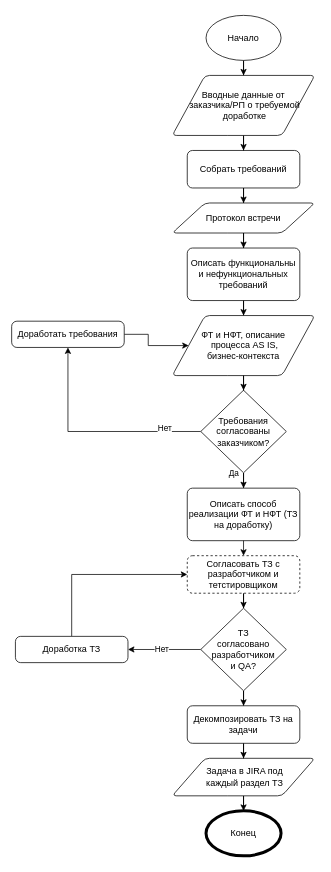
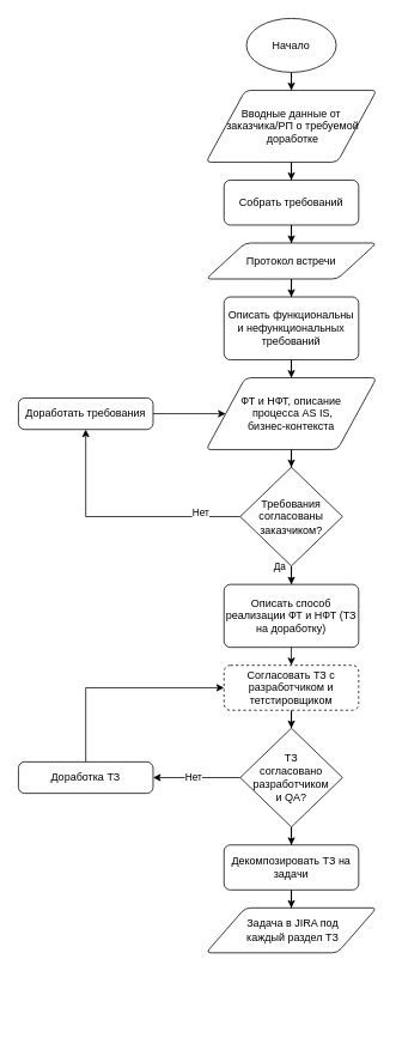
  <mxCell id="0" />
  <mxCell id="1" parent="0" />
  <mxCell id="2" style="edgeStyle=orthogonalEdgeStyle;rounded=0;orthogonalLoop=1;jettySize=auto;html=1;entryX=0.5;entryY=0;entryDx=0;entryDy=0;" edge="1" parent="1" source="3" target="7"><mxGeometry relative="1" as="geometry" /></mxCell>
  <mxCell id="3" value="Начало" style="strokeWidth=1;html=1;shape=mxgraph.flowchart.start_1;whiteSpace=wrap;" vertex="1" parent="1"><mxGeometry x="274" y="20" width="100" height="60" as="geometry" /></mxCell>
  <mxCell id="4" style="edgeStyle=orthogonalEdgeStyle;rounded=0;orthogonalLoop=1;jettySize=auto;html=1;entryX=0.5;entryY=0;entryDx=0;entryDy=0;" edge="1" parent="1" source="5" target="18"><mxGeometry relative="1" as="geometry" /></mxCell>
  <mxCell id="5" value="Собрать требований" style="rounded=1;whiteSpace=wrap;html=1;absoluteArcSize=1;arcSize=14;strokeWidth=1;" vertex="1" parent="1"><mxGeometry x="249" y="200" width="150" height="50" as="geometry" /></mxCell>
  <mxCell id="6" style="edgeStyle=orthogonalEdgeStyle;rounded=0;orthogonalLoop=1;jettySize=auto;html=1;entryX=0.5;entryY=0;entryDx=0;entryDy=0;" edge="1" parent="1" source="7" target="5"><mxGeometry relative="1" as="geometry" /></mxCell>
  <mxCell id="7" value="Вводные данные от&lt;br&gt;&amp;nbsp;заказчика/РП о требуемой&lt;br&gt;&amp;nbsp;доработке" style="shape=parallelogram;html=1;strokeWidth=1;perimeter=parallelogramPerimeter;whiteSpace=wrap;rounded=1;arcSize=12;size=0.23;" vertex="1" parent="1"><mxGeometry x="229" y="100" width="190" height="80" as="geometry" /></mxCell>
  <mxCell id="8" style="edgeStyle=orthogonalEdgeStyle;rounded=0;orthogonalLoop=1;jettySize=auto;html=1;entryX=0.5;entryY=1;entryDx=0;entryDy=0;" edge="1" parent="1" source="12" target="20"><mxGeometry relative="1" as="geometry"><mxPoint x="110" y="710" as="targetPoint" /></mxGeometry></mxCell>
  <mxCell id="9" value="Нет" style="edgeLabel;html=1;align=center;verticalAlign=middle;resizable=0;points=[];" vertex="1" connectable="0" parent="8"><mxGeometry x="-0.663" y="-4" relative="1" as="geometry"><mxPoint as="offset" /></mxGeometry></mxCell>
  <mxCell id="10" style="edgeStyle=orthogonalEdgeStyle;rounded=0;orthogonalLoop=1;jettySize=auto;html=1;entryX=0.5;entryY=0;entryDx=0;entryDy=0;" edge="1" parent="1" source="12" target="21"><mxGeometry relative="1" as="geometry" /></mxCell>
  <mxCell id="11" value="Да" style="edgeLabel;html=1;align=center;verticalAlign=middle;resizable=0;points=[];" vertex="1" connectable="0" parent="10"><mxGeometry x="0.529" y="-2" relative="1" as="geometry"><mxPoint x="-12" y="-6" as="offset" /></mxGeometry></mxCell>
  <mxCell id="12" value="Требования согласованы заказчиком?" style="strokeWidth=1;html=1;shape=mxgraph.flowchart.decision;whiteSpace=wrap;" vertex="1" parent="1"><mxGeometry x="267" y="519.5" width="114" height="110" as="geometry" /></mxCell>
  <mxCell id="13" style="edgeStyle=orthogonalEdgeStyle;rounded=0;orthogonalLoop=1;jettySize=auto;html=1;entryX=0.5;entryY=0;entryDx=0;entryDy=0;" edge="1" parent="1" source="14" target="16"><mxGeometry relative="1" as="geometry" /></mxCell>
  <mxCell id="14" value="Описать функциональны и нефункциональных требований" style="rounded=1;whiteSpace=wrap;html=1;absoluteArcSize=1;arcSize=14;strokeWidth=1;" vertex="1" parent="1"><mxGeometry x="249" y="330" width="150" height="70" as="geometry" /></mxCell>
  <mxCell id="15" style="edgeStyle=orthogonalEdgeStyle;rounded=0;orthogonalLoop=1;jettySize=auto;html=1;entryX=0.5;entryY=0;entryDx=0;entryDy=0;entryPerimeter=0;" edge="1" parent="1" source="16" target="12"><mxGeometry relative="1" as="geometry" /></mxCell>
  <mxCell id="16" value="ФТ и НФТ, описание&lt;br&gt;&amp;nbsp;процесса AS IS,&lt;br&gt;бизнес-контекста" style="shape=parallelogram;html=1;strokeWidth=1;perimeter=parallelogramPerimeter;whiteSpace=wrap;rounded=1;arcSize=12;size=0.23;" vertex="1" parent="1"><mxGeometry x="229" y="420" width="190" height="80" as="geometry" /></mxCell>
  <mxCell id="17" style="edgeStyle=orthogonalEdgeStyle;rounded=0;orthogonalLoop=1;jettySize=auto;html=1;entryX=0.5;entryY=0;entryDx=0;entryDy=0;" edge="1" parent="1" source="18" target="14"><mxGeometry relative="1" as="geometry" /></mxCell>
  <mxCell id="18" value="Протокол встречи" style="shape=parallelogram;html=1;strokeWidth=1;perimeter=parallelogramPerimeter;whiteSpace=wrap;rounded=1;arcSize=12;size=0.23;" vertex="1" parent="1"><mxGeometry x="229" y="270" width="190" height="40" as="geometry" /></mxCell>
  <mxCell id="19" style="edgeStyle=orthogonalEdgeStyle;rounded=0;orthogonalLoop=1;jettySize=auto;html=1;entryX=0;entryY=0.5;entryDx=0;entryDy=0;" edge="1" parent="1" source="20" target="16"><mxGeometry relative="1" as="geometry" /></mxCell>
- <mxCell id="20" value="Доработать требования" style="rounded=1;whiteSpace=wrap;html=1;absoluteArcSize=1;arcSize=14;strokeWidth=1;" vertex="1" parent="1"><mxGeometry x="15" y="427.5" width="150" height="35" as="geometry" /></mxCell>
+ <mxCell id="20" value="Доработать требования" style="rounded=1;whiteSpace=wrap;html=1;absoluteArcSize=1;arcSize=14;strokeWidth=1;" vertex="1" parent="1"><mxGeometry x="20" y="442.5" width="150" height="35" as="geometry" /></mxCell>
  <mxCell id="21" value="Описать способ реализации ФТ и НФТ (ТЗ на доработку)" style="rounded=1;whiteSpace=wrap;html=1;absoluteArcSize=1;arcSize=14;strokeWidth=1;" vertex="1" parent="1"><mxGeometry x="249" y="650" width="150" height="70" as="geometry" /></mxCell>
  <mxCell id="22" style="edgeStyle=orthogonalEdgeStyle;rounded=0;orthogonalLoop=1;jettySize=auto;html=1;entryX=0.5;entryY=0;entryDx=0;entryDy=0;" edge="1" parent="1" target="24"><mxGeometry relative="1" as="geometry"><mxPoint x="324" y="720" as="sourcePoint" /></mxGeometry></mxCell>
  <mxCell id="23" style="edgeStyle=orthogonalEdgeStyle;rounded=0;orthogonalLoop=1;jettySize=auto;html=1;entryX=0.5;entryY=0;entryDx=0;entryDy=0;entryPerimeter=0;" edge="1" parent="1" source="24" target="28"><mxGeometry relative="1" as="geometry" /></mxCell>
  <mxCell id="24" value="Согласовать ТЗ с разработчиком и тетстировщиком" style="rounded=1;whiteSpace=wrap;html=1;absoluteArcSize=1;arcSize=14;strokeWidth=1;dashed=1;" vertex="1" parent="1"><mxGeometry x="249" y="740" width="150" height="50" as="geometry" /></mxCell>
  <mxCell id="25" style="edgeStyle=orthogonalEdgeStyle;rounded=0;orthogonalLoop=1;jettySize=auto;html=1;" edge="1" parent="1" source="28"><mxGeometry relative="1" as="geometry"><mxPoint x="170" y="865" as="targetPoint" /></mxGeometry></mxCell>
  <mxCell id="26" value="Нет" style="edgeLabel;html=1;align=center;verticalAlign=middle;resizable=0;points=[];" vertex="1" connectable="0" parent="25"><mxGeometry x="0.087" y="-1" relative="1" as="geometry"><mxPoint as="offset" /></mxGeometry></mxCell>
  <mxCell id="27" style="edgeStyle=orthogonalEdgeStyle;rounded=0;orthogonalLoop=1;jettySize=auto;html=1;" edge="1" parent="1" source="28" target="34"><mxGeometry relative="1" as="geometry" /></mxCell>
  <mxCell id="28" value="ТЗ &lt;br&gt;согласовано разработчиком &lt;br&gt;и QA?" style="strokeWidth=1;html=1;shape=mxgraph.flowchart.decision;whiteSpace=wrap;" vertex="1" parent="1"><mxGeometry x="267" y="810" width="114" height="110" as="geometry" /></mxCell>
  <mxCell id="29" style="edgeStyle=orthogonalEdgeStyle;rounded=0;orthogonalLoop=1;jettySize=auto;html=1;entryX=0;entryY=0.5;entryDx=0;entryDy=0;exitX=0.5;exitY=0;exitDx=0;exitDy=0;" edge="1" parent="1" source="30" target="24"><mxGeometry relative="1" as="geometry" /></mxCell>
  <mxCell id="30" value="Доработка ТЗ" style="rounded=1;whiteSpace=wrap;html=1;absoluteArcSize=1;arcSize=14;strokeWidth=1;" vertex="1" parent="1"><mxGeometry x="20" y="847.5" width="150" height="35" as="geometry" /></mxCell>
- <mxCell id="31" style="edgeStyle=orthogonalEdgeStyle;rounded=0;orthogonalLoop=1;jettySize=auto;html=1;entryX=0.5;entryY=0;entryDx=0;entryDy=0;entryPerimeter=0;" edge="1" parent="1" source="32" target="35"><mxGeometry relative="1" as="geometry" /></mxCell>
  <mxCell id="32" value="&amp;nbsp;Задача в JIRA под&lt;br&gt;&amp;nbsp;каждый раздел ТЗ" style="shape=parallelogram;html=1;strokeWidth=1;perimeter=parallelogramPerimeter;whiteSpace=wrap;rounded=1;arcSize=12;size=0.23;" vertex="1" parent="1"><mxGeometry x="229" y="1010" width="190" height="50" as="geometry" /></mxCell>
  <mxCell id="33" style="edgeStyle=orthogonalEdgeStyle;rounded=0;orthogonalLoop=1;jettySize=auto;html=1;entryX=0.5;entryY=0;entryDx=0;entryDy=0;" edge="1" parent="1" source="34" target="32"><mxGeometry relative="1" as="geometry" /></mxCell>
  <mxCell id="34" value="Декомпозировать ТЗ на задачи" style="rounded=1;whiteSpace=wrap;html=1;absoluteArcSize=1;arcSize=14;strokeWidth=1;" vertex="1" parent="1"><mxGeometry x="249" y="940" width="150" height="50" as="geometry" /></mxCell>
- <mxCell id="35" value="Конец" style="strokeWidth=4;html=1;shape=mxgraph.flowchart.start_1;whiteSpace=wrap;" vertex="1" parent="1"><mxGeometry x="274" y="1080" width="100" height="60" as="geometry" /></mxCell>
